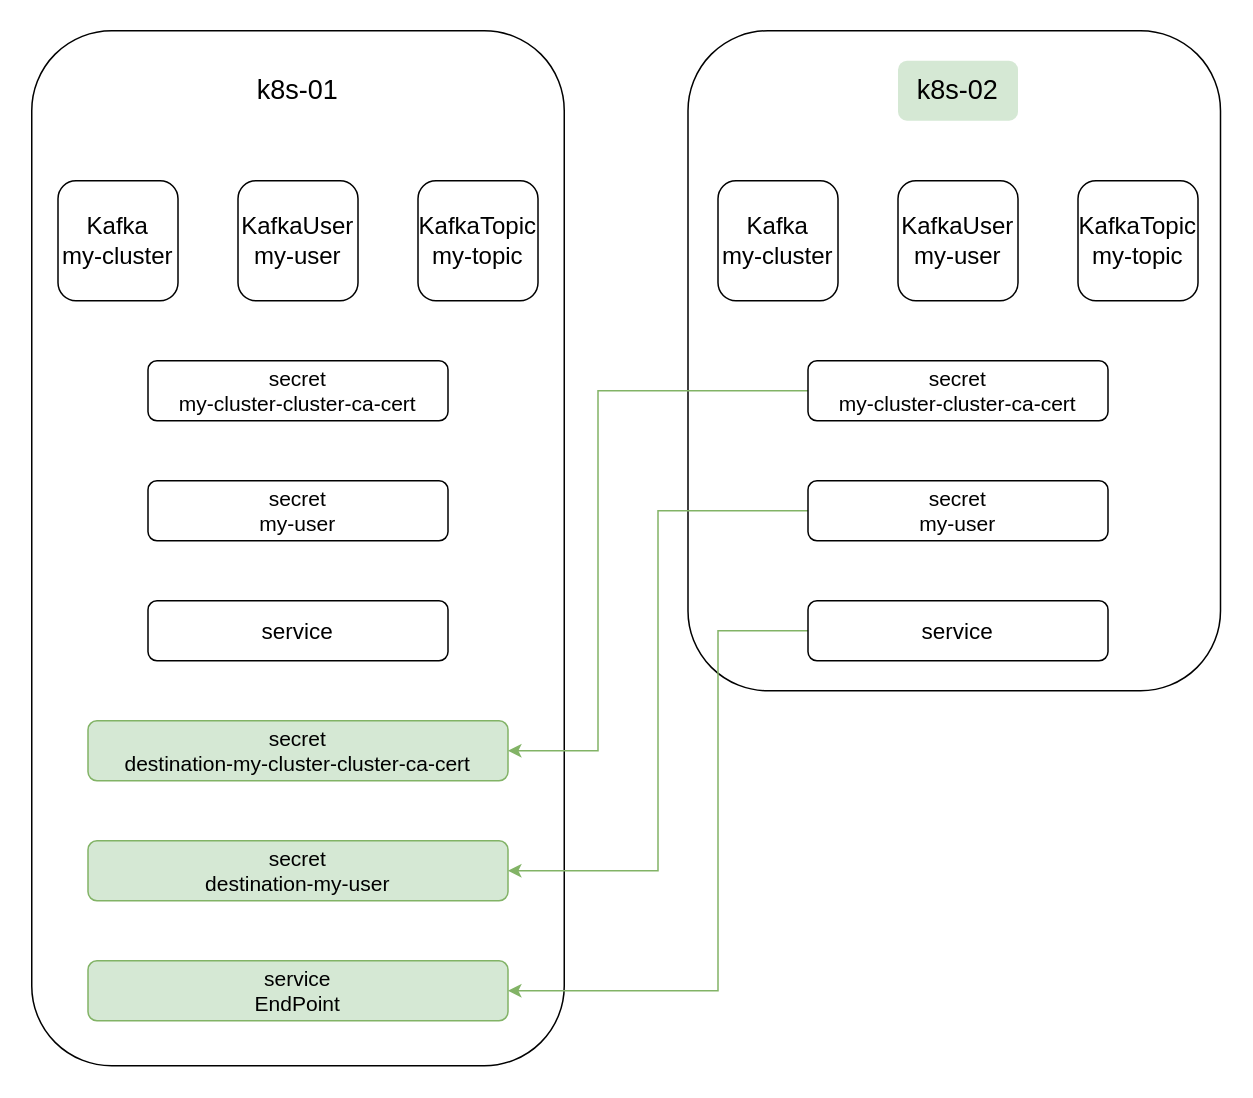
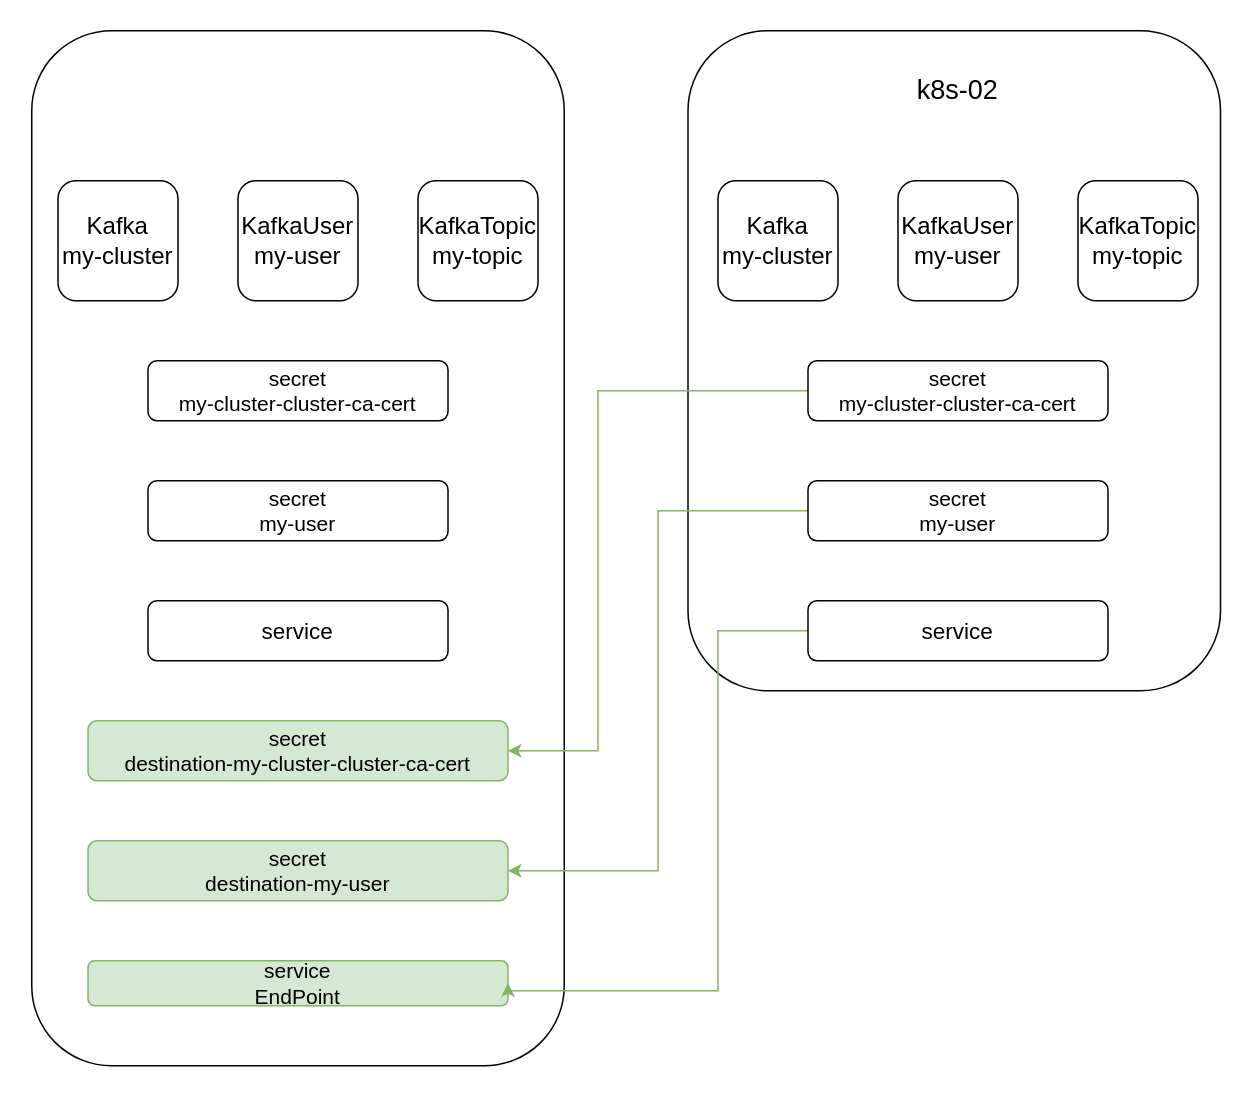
  <mxCell id="0" />
  <mxCell id="1" parent="0" />
  <mxCell id="2" value="" style="rounded=1;whiteSpace=wrap;html=1;" parent="1" vertex="1"><mxGeometry x="458" y="20" width="355" height="440" as="geometry" /></mxCell>
  <mxCell id="3" value="" style="rounded=1;whiteSpace=wrap;html=1;" parent="1" vertex="1"><mxGeometry x="20.5" y="20" width="355" height="690" as="geometry" /></mxCell>
  <mxCell id="4" value="&lt;font style=&quot;font-size: 16px&quot;&gt;KafkaUser&lt;br&gt;my-user&lt;/font&gt;" style="rounded=1;whiteSpace=wrap;html=1;" parent="1" vertex="1"><mxGeometry x="158" y="120" width="80" height="80" as="geometry" /></mxCell>
  <mxCell id="5" value="&lt;font style=&quot;font-size: 16px&quot;&gt;KafkaTopic&lt;br&gt;my-topic&lt;/font&gt;" style="rounded=1;whiteSpace=wrap;html=1;" parent="1" vertex="1"><mxGeometry x="278" y="120" width="80" height="80" as="geometry" /></mxCell>
  <mxCell id="6" value="&lt;font style=&quot;font-size: 16px&quot;&gt;Kafka&lt;br&gt;my-cluster&lt;/font&gt;" style="rounded=1;whiteSpace=wrap;html=1;" parent="1" vertex="1"><mxGeometry x="38" y="120" width="80" height="80" as="geometry" /></mxCell>
  <mxCell id="7" value="&lt;font style=&quot;font-size: 14px&quot;&gt;secret&lt;br&gt;destination-my-cluster-cluster-ca-cert&lt;/font&gt;" style="rounded=1;whiteSpace=wrap;html=1;fillColor=#d5e8d4;strokeColor=#82b366;" parent="1" vertex="1"><mxGeometry x="58" y="480" width="280" height="40" as="geometry" /></mxCell>
  <mxCell id="8" value="&lt;font style=&quot;font-size: 14px&quot;&gt;secret&lt;br&gt;destination-my-user&lt;/font&gt;" style="rounded=1;whiteSpace=wrap;html=1;fillColor=#d5e8d4;strokeColor=#82b366;" parent="1" vertex="1"><mxGeometry x="58" y="560" width="280" height="40" as="geometry" /></mxCell>
- <mxCell id="9" value="&lt;font style=&quot;font-size: 14px&quot;&gt;service&lt;br&gt;EndPoint&lt;/font&gt;" style="rounded=1;whiteSpace=wrap;html=1;fillColor=#d5e8d4;strokeColor=#82b366;" parent="1" vertex="1"><mxGeometry x="58" y="640" width="280" height="40" as="geometry" /></mxCell>
+ <mxCell id="9" value="&lt;font style=&quot;font-size: 14px&quot;&gt;service&lt;br&gt;EndPoint&lt;/font&gt;" style="rounded=1;whiteSpace=wrap;html=1;fillColor=#d5e8d4;strokeColor=#82b366;" parent="1" vertex="1"><mxGeometry x="58" y="640" width="280" height="30" as="geometry" /></mxCell>
  <mxCell id="10" value="&lt;font style=&quot;font-size: 14px&quot;&gt;secret&lt;br&gt;my-cluster-cluster-ca-cert&lt;/font&gt;" style="rounded=1;whiteSpace=wrap;html=1;" parent="1" vertex="1"><mxGeometry x="98" y="240" width="200" height="40" as="geometry" /></mxCell>
  <mxCell id="11" value="&lt;font style=&quot;font-size: 15px&quot;&gt;service&lt;/font&gt;" style="rounded=1;whiteSpace=wrap;html=1;" parent="1" vertex="1"><mxGeometry x="98" y="400" width="200" height="40" as="geometry" /></mxCell>
  <mxCell id="12" value="&lt;font style=&quot;font-size: 14px&quot;&gt;secret&lt;br&gt;my-user&lt;/font&gt;" style="rounded=1;whiteSpace=wrap;html=1;" parent="1" vertex="1"><mxGeometry x="98" y="320" width="200" height="40" as="geometry" /></mxCell>
- <mxCell id="13" value="&lt;font style=&quot;font-size: 18px&quot;&gt;k8s-01&lt;/font&gt;" style="rounded=1;whiteSpace=wrap;html=1;strokeColor=none;" parent="1" vertex="1"><mxGeometry x="158" y="40" width="80" height="40" as="geometry" /></mxCell>
- <mxCell id="14" value="&lt;font style=&quot;font-size: 18px&quot;&gt;k8s-02&lt;/font&gt;" style="rounded=1;whiteSpace=wrap;html=1;strokeColor=none;fillColor=#d5e8d4;" parent="1" vertex="1"><mxGeometry x="598" y="40" width="80" height="40" as="geometry" /></mxCell>
+ <mxCell id="14" value="&lt;font style=&quot;font-size: 18px&quot;&gt;k8s-02&lt;/font&gt;" style="rounded=1;whiteSpace=wrap;html=1;strokeColor=none;" parent="1" vertex="1"><mxGeometry x="598" y="40" width="80" height="40" as="geometry" /></mxCell>
  <mxCell id="15" value="&lt;font style=&quot;font-size: 16px&quot;&gt;KafkaUser&lt;br&gt;my-user&lt;/font&gt;" style="rounded=1;whiteSpace=wrap;html=1;" parent="1" vertex="1"><mxGeometry x="598" y="120" width="80" height="80" as="geometry" /></mxCell>
  <mxCell id="16" value="&lt;font style=&quot;font-size: 16px&quot;&gt;KafkaTopic&lt;br&gt;my-topic&lt;/font&gt;" style="rounded=1;whiteSpace=wrap;html=1;" parent="1" vertex="1"><mxGeometry x="718" y="120" width="80" height="80" as="geometry" /></mxCell>
  <mxCell id="17" value="&lt;font style=&quot;font-size: 16px&quot;&gt;Kafka&lt;br&gt;my-cluster&lt;/font&gt;" style="rounded=1;whiteSpace=wrap;html=1;" parent="1" vertex="1"><mxGeometry x="478" y="120" width="80" height="80" as="geometry" /></mxCell>
  <mxCell id="18" style="edgeStyle=orthogonalEdgeStyle;rounded=0;orthogonalLoop=1;jettySize=auto;html=1;entryX=1;entryY=0.5;entryDx=0;entryDy=0;fillColor=#d5e8d4;strokeColor=#82b366;" parent="1" source="19" target="7" edge="1"><mxGeometry relative="1" as="geometry"><Array as="points"><mxPoint x="398" y="260" /><mxPoint x="398" y="500" /></Array></mxGeometry></mxCell>
  <mxCell id="19" value="&lt;font style=&quot;font-size: 14px&quot;&gt;secret&lt;br&gt;my-cluster-cluster-ca-cert&lt;/font&gt;" style="rounded=1;whiteSpace=wrap;html=1;" parent="1" vertex="1"><mxGeometry x="538" y="240" width="200" height="40" as="geometry" /></mxCell>
  <mxCell id="20" style="edgeStyle=orthogonalEdgeStyle;rounded=0;orthogonalLoop=1;jettySize=auto;html=1;entryX=1;entryY=0.5;entryDx=0;entryDy=0;fillColor=#d5e8d4;strokeColor=#82b366;" parent="1" source="21" target="9" edge="1"><mxGeometry relative="1" as="geometry"><Array as="points"><mxPoint x="478" y="420" /><mxPoint x="478" y="660" /></Array></mxGeometry></mxCell>
  <mxCell id="21" value="&lt;font style=&quot;font-size: 15px&quot;&gt;service&lt;/font&gt;" style="rounded=1;whiteSpace=wrap;html=1;" parent="1" vertex="1"><mxGeometry x="538" y="400" width="200" height="40" as="geometry" /></mxCell>
  <mxCell id="22" style="edgeStyle=orthogonalEdgeStyle;rounded=0;orthogonalLoop=1;jettySize=auto;html=1;entryX=1;entryY=0.5;entryDx=0;entryDy=0;fillColor=#d5e8d4;strokeColor=#82b366;" parent="1" source="23" target="8" edge="1"><mxGeometry relative="1" as="geometry"><Array as="points"><mxPoint x="438" y="340" /><mxPoint x="438" y="580" /></Array></mxGeometry></mxCell>
  <mxCell id="23" value="&lt;font style=&quot;font-size: 14px&quot;&gt;secret&lt;br&gt;my-user&lt;/font&gt;" style="rounded=1;whiteSpace=wrap;html=1;" parent="1" vertex="1"><mxGeometry x="538" y="320" width="200" height="40" as="geometry" /></mxCell>
